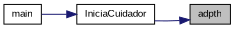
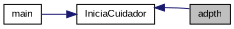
  digraph {
    fontname="Liberation Sans"
    rankdir=RL
    node [color=black fillcolor=white fontname="Liberation Sans" fontsize=10 shape=record style=filled]
    edge [color=midnightblue dir=back fontname="Liberation Sans" fontsize=10 labelfontname=Helvetica labelfontsize=10 style=solid]
    n1 [fillcolor=grey75 fontcolor=black height=0.2 label=adpth width=0.4]
    n2 [height=0.2 label=IniciaCuidador width=0.4]
    n3 [height=0.2 label=main width=0.4]
-   n1 -> n2
+   n2 -> n1
    n2 -> n3
  }
